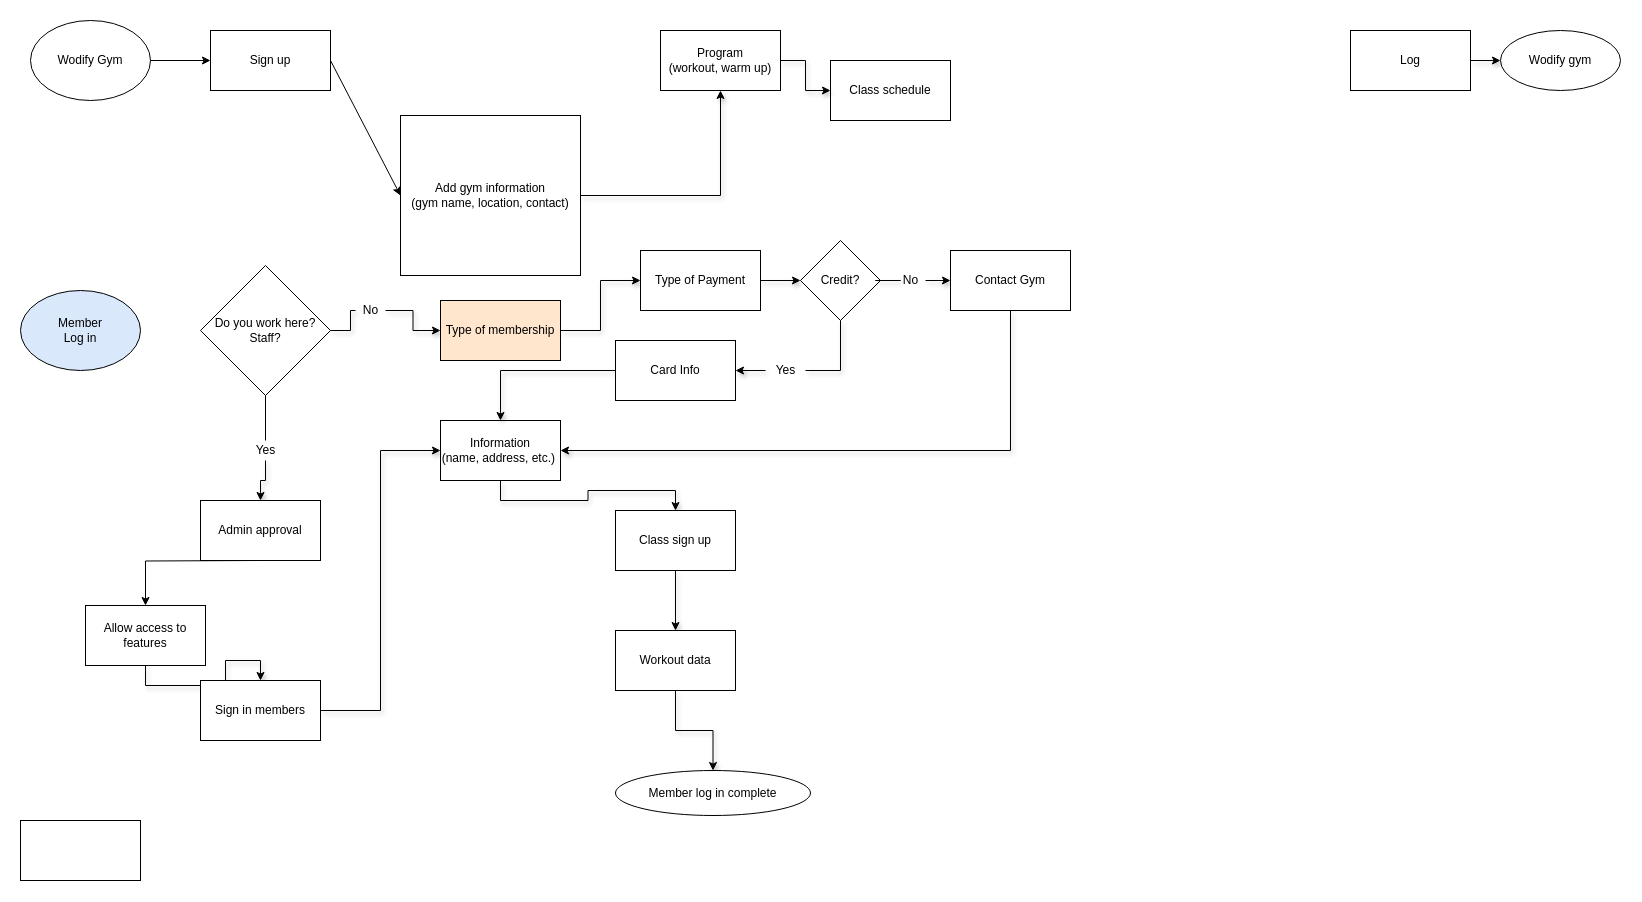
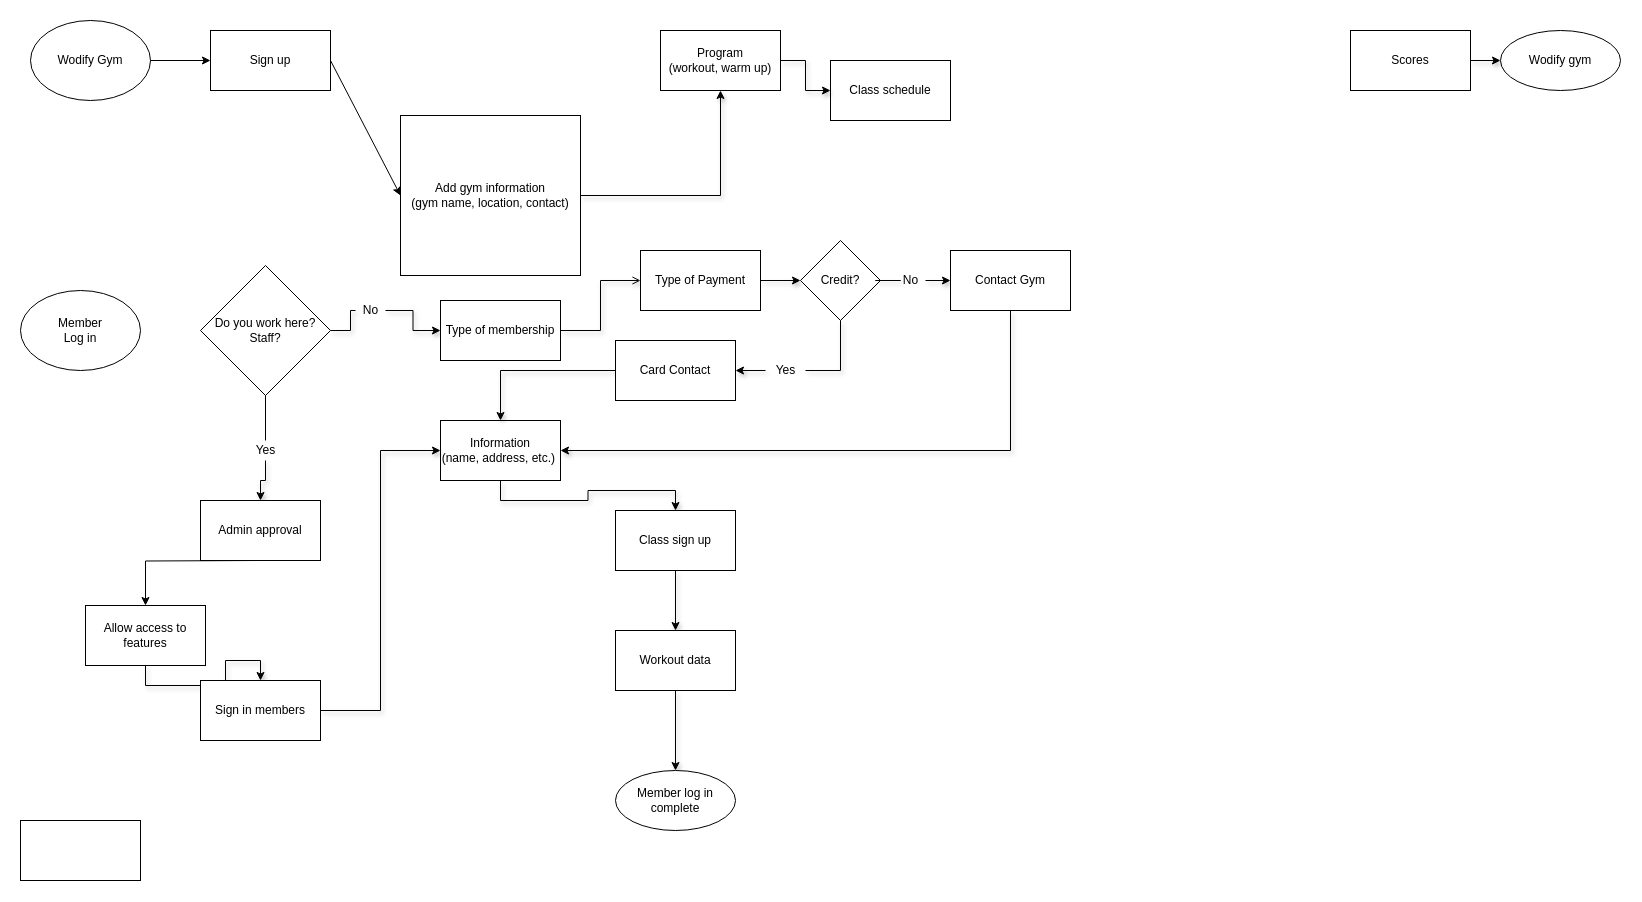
  <mxCell id="0" />
  <mxCell id="1" parent="0" />
  <mxCell id="2" value="Wodify Gym" style="ellipse;whiteSpace=wrap;html=1;" parent="1" vertex="1"><mxGeometry x="30" y="20" width="120" height="80" as="geometry" /></mxCell>
  <mxCell id="3" value="" style="endArrow=classic;html=1;rounded=0;exitX=1;exitY=0.5;exitDx=0;exitDy=0;entryX=0;entryY=0.5;entryDx=0;entryDy=0;" parent="1" source="2" target="6" edge="1"><mxGeometry width="50" height="50" relative="1" as="geometry"><mxPoint x="350" y="210" as="sourcePoint" /><mxPoint x="180" y="60" as="targetPoint" /></mxGeometry></mxCell>
  <mxCell id="4" value="" style="edgeStyle=orthogonalEdgeStyle;rounded=0;orthogonalLoop=1;jettySize=auto;html=1;shadow=1;" parent="1" source="5" target="19" edge="1"><mxGeometry relative="1" as="geometry" /></mxCell>
  <mxCell id="5" value="Add gym information&lt;br&gt;(gym name, location, contact)" style="rounded=0;whiteSpace=wrap;html=1;" parent="1" vertex="1"><mxGeometry x="400" y="115" width="180" height="160" as="geometry" /></mxCell>
  <mxCell id="6" value="Sign up" style="rounded=0;whiteSpace=wrap;html=1;" parent="1" vertex="1"><mxGeometry x="210" y="30" width="120" height="60" as="geometry" /></mxCell>
  <mxCell id="7" value="" style="endArrow=classic;html=1;rounded=0;entryX=0;entryY=0.5;entryDx=0;entryDy=0;exitX=1;exitY=0.5;exitDx=0;exitDy=0;" parent="1" source="6" target="5" edge="1"><mxGeometry width="50" height="50" relative="1" as="geometry"><mxPoint x="240" y="120" as="sourcePoint" /><mxPoint x="290" y="70" as="targetPoint" /></mxGeometry></mxCell>
- <mxCell id="8" value="Member&lt;br&gt;Log in" style="ellipse;whiteSpace=wrap;html=1;fillColor=#dae8fc;" parent="1" vertex="1"><mxGeometry x="20" y="290" width="120" height="80" as="geometry" /></mxCell>
+ <mxCell id="8" value="Member&lt;br&gt;Log in" style="ellipse;whiteSpace=wrap;html=1;" parent="1" vertex="1"><mxGeometry x="20" y="290" width="120" height="80" as="geometry" /></mxCell>
  <mxCell id="9" value="" style="edgeStyle=orthogonalEdgeStyle;rounded=0;orthogonalLoop=1;jettySize=auto;html=1;shadow=1;startArrow=none;" parent="1" source="20" target="13" edge="1"><mxGeometry relative="1" as="geometry" /></mxCell>
  <mxCell id="10" value="" style="edgeStyle=orthogonalEdgeStyle;rounded=0;orthogonalLoop=1;jettySize=auto;html=1;startArrow=none;" parent="1" target="15" edge="1"><mxGeometry relative="1" as="geometry"><mxPoint x="260" y="560" as="sourcePoint" /></mxGeometry></mxCell>
  <mxCell id="11" value="Do you work here? Staff?" style="rhombus;whiteSpace=wrap;html=1;" parent="1" vertex="1"><mxGeometry x="200" y="265" width="130" height="130" as="geometry" /></mxCell>
- <mxCell id="12" value="" style="edgeStyle=orthogonalEdgeStyle;rounded=0;orthogonalLoop=1;jettySize=auto;html=1;shadow=1;" parent="1" source="13" target="38" edge="1"><mxGeometry relative="1" as="geometry" /></mxCell>
- <mxCell id="13" value="&lt;span&gt;Type of membership&lt;/span&gt;" style="whiteSpace=wrap;html=1;fillColor=#ffe6cc;" parent="1" vertex="1"><mxGeometry x="440" y="300" width="120" height="60" as="geometry" /></mxCell>
+ <mxCell id="12" value="" style="edgeStyle=orthogonalEdgeStyle;rounded=0;orthogonalLoop=1;jettySize=auto;html=1;shadow=1;endArrow=open;" parent="1" source="13" target="38" edge="1"><mxGeometry relative="1" as="geometry" /></mxCell>
+ <mxCell id="13" value="&lt;span&gt;Type of membership&lt;/span&gt;" style="whiteSpace=wrap;html=1;" parent="1" vertex="1"><mxGeometry x="440" y="300" width="120" height="60" as="geometry" /></mxCell>
  <mxCell id="14" value="" style="edgeStyle=orthogonalEdgeStyle;rounded=0;orthogonalLoop=1;jettySize=auto;html=1;shadow=1;" parent="1" source="15" target="32" edge="1"><mxGeometry relative="1" as="geometry" /></mxCell>
  <mxCell id="15" value="Allow access to features" style="whiteSpace=wrap;html=1;" parent="1" vertex="1"><mxGeometry x="85" y="605" width="120" height="60" as="geometry" /></mxCell>
  <mxCell id="16" value="Class schedule" style="whiteSpace=wrap;html=1;" parent="1" vertex="1"><mxGeometry x="830" y="60" width="120" height="60" as="geometry" /></mxCell>
  <mxCell id="17" value="Wodify gym" style="ellipse;whiteSpace=wrap;html=1;" parent="1" vertex="1"><mxGeometry x="1500" y="30" width="120" height="60" as="geometry" /></mxCell>
  <mxCell id="18" value="" style="edgeStyle=orthogonalEdgeStyle;rounded=0;orthogonalLoop=1;jettySize=auto;html=1;shadow=1;" parent="1" source="19" target="16" edge="1"><mxGeometry relative="1" as="geometry" /></mxCell>
  <mxCell id="19" value="Program&lt;br&gt;(workout, warm up)" style="whiteSpace=wrap;html=1;rounded=0;" parent="1" vertex="1"><mxGeometry x="660" y="30" width="120" height="60" as="geometry" /></mxCell>
  <mxCell id="20" value="No" style="text;html=1;resizable=0;autosize=1;align=center;verticalAlign=middle;points=[];fillColor=none;strokeColor=none;rounded=0;" parent="1" vertex="1"><mxGeometry x="355" y="300" width="30" height="20" as="geometry" /></mxCell>
  <mxCell id="21" value="" style="edgeStyle=orthogonalEdgeStyle;rounded=0;orthogonalLoop=1;jettySize=auto;html=1;shadow=1;endArrow=none;" parent="1" source="11" target="20" edge="1"><mxGeometry relative="1" as="geometry"><mxPoint x="330" y="330" as="sourcePoint" /><mxPoint x="415" y="330" as="targetPoint" /></mxGeometry></mxCell>
  <mxCell id="22" value="" style="edgeStyle=orthogonalEdgeStyle;rounded=0;orthogonalLoop=1;jettySize=auto;html=1;shadow=1;" parent="1" source="23" target="34" edge="1"><mxGeometry relative="1" as="geometry" /></mxCell>
  <mxCell id="23" value="Yes" style="text;html=1;resizable=0;autosize=1;align=center;verticalAlign=middle;points=[];fillColor=none;strokeColor=none;rounded=0;" parent="1" vertex="1"><mxGeometry x="245" y="440" width="40" height="20" as="geometry" /></mxCell>
  <mxCell id="24" value="" style="edgeStyle=orthogonalEdgeStyle;rounded=0;orthogonalLoop=1;jettySize=auto;html=1;endArrow=none;" parent="1" source="11" target="23" edge="1"><mxGeometry relative="1" as="geometry"><mxPoint x="265" y="395" as="sourcePoint" /><mxPoint x="265" y="510" as="targetPoint" /></mxGeometry></mxCell>
  <mxCell id="25" value="" style="edgeStyle=orthogonalEdgeStyle;rounded=0;orthogonalLoop=1;jettySize=auto;html=1;shadow=1;exitX=0.5;exitY=1;exitDx=0;exitDy=0;" parent="1" source="26" target="28" edge="1"><mxGeometry relative="1" as="geometry"><mxPoint x="675" y="460" as="sourcePoint" /></mxGeometry></mxCell>
  <mxCell id="26" value="Information &lt;br&gt;(name, address, etc.)&amp;nbsp;" style="whiteSpace=wrap;html=1;" parent="1" vertex="1"><mxGeometry x="440" y="420" width="120" height="60" as="geometry" /></mxCell>
  <mxCell id="27" value="" style="edgeStyle=orthogonalEdgeStyle;rounded=0;orthogonalLoop=1;jettySize=auto;html=1;shadow=1;" parent="1" source="28" target="30" edge="1"><mxGeometry relative="1" as="geometry" /></mxCell>
  <mxCell id="28" value="Class sign up" style="whiteSpace=wrap;html=1;" parent="1" vertex="1"><mxGeometry x="615" y="510" width="120" height="60" as="geometry" /></mxCell>
  <mxCell id="29" value="" style="edgeStyle=orthogonalEdgeStyle;rounded=0;orthogonalLoop=1;jettySize=auto;html=1;shadow=1;" parent="1" source="30" target="33" edge="1"><mxGeometry relative="1" as="geometry" /></mxCell>
  <mxCell id="30" value="Workout data" style="whiteSpace=wrap;html=1;" parent="1" vertex="1"><mxGeometry x="615" y="630" width="120" height="60" as="geometry" /></mxCell>
  <mxCell id="31" style="edgeStyle=orthogonalEdgeStyle;rounded=0;orthogonalLoop=1;jettySize=auto;html=1;exitX=1;exitY=0.5;exitDx=0;exitDy=0;entryX=0;entryY=0.5;entryDx=0;entryDy=0;shadow=1;" parent="1" source="32" target="26" edge="1"><mxGeometry relative="1" as="geometry" /></mxCell>
  <mxCell id="32" value="Sign in members" style="whiteSpace=wrap;html=1;" parent="1" vertex="1"><mxGeometry x="200" y="680" width="120" height="60" as="geometry" /></mxCell>
- <mxCell id="33" value="Member log in complete" style="ellipse;whiteSpace=wrap;html=1;" parent="1" vertex="1"><mxGeometry x="615" y="770" width="195" height="45" as="geometry" /></mxCell>
+ <mxCell id="33" value="Member log in complete" style="ellipse;whiteSpace=wrap;html=1;" parent="1" vertex="1"><mxGeometry x="615" y="770" width="120" height="60" as="geometry" /></mxCell>
  <mxCell id="34" value="Admin approval" style="rounded=0;whiteSpace=wrap;html=1;" parent="1" vertex="1"><mxGeometry x="200" y="500" width="120" height="60" as="geometry" /></mxCell>
  <mxCell id="35" value="" style="edgeStyle=orthogonalEdgeStyle;rounded=0;orthogonalLoop=1;jettySize=auto;html=1;shadow=1;" parent="1" source="36" target="17" edge="1"><mxGeometry relative="1" as="geometry" /></mxCell>
- <mxCell id="36" value="Log" style="whiteSpace=wrap;html=1;" parent="1" vertex="1"><mxGeometry x="1350" y="30" width="120" height="60" as="geometry" /></mxCell>
+ <mxCell id="36" value="Scores" style="whiteSpace=wrap;html=1;" parent="1" vertex="1"><mxGeometry x="1350" y="30" width="120" height="60" as="geometry" /></mxCell>
  <mxCell id="37" value="" style="edgeStyle=orthogonalEdgeStyle;rounded=0;orthogonalLoop=1;jettySize=auto;html=1;shadow=1;" parent="1" source="38" target="40" edge="1"><mxGeometry relative="1" as="geometry" /></mxCell>
  <mxCell id="38" value="Type of Payment" style="whiteSpace=wrap;html=1;" parent="1" vertex="1"><mxGeometry x="640" y="250" width="120" height="60" as="geometry" /></mxCell>
  <mxCell id="39" value="" style="edgeStyle=orthogonalEdgeStyle;rounded=0;orthogonalLoop=1;jettySize=auto;html=1;shadow=1;startArrow=none;" parent="1" source="48" target="47" edge="1"><mxGeometry relative="1" as="geometry" /></mxCell>
  <mxCell id="40" value="Credit?" style="rhombus;whiteSpace=wrap;html=1;" parent="1" vertex="1"><mxGeometry x="800" y="240" width="80" height="80" as="geometry" /></mxCell>
  <mxCell id="41" value="" style="edgeStyle=orthogonalEdgeStyle;rounded=0;orthogonalLoop=1;jettySize=auto;html=1;shadow=1;" parent="1" source="42" target="45" edge="1"><mxGeometry relative="1" as="geometry" /></mxCell>
  <mxCell id="42" value="Yes" style="text;html=1;resizable=0;autosize=1;align=center;verticalAlign=middle;points=[];fillColor=none;strokeColor=none;rounded=0;" parent="1" vertex="1"><mxGeometry x="765" y="360" width="40" height="20" as="geometry" /></mxCell>
  <mxCell id="43" value="" style="edgeStyle=orthogonalEdgeStyle;rounded=0;orthogonalLoop=1;jettySize=auto;html=1;entryX=1;entryY=0.5;entryDx=0;entryDy=0;shadow=1;endArrow=none;" parent="1" source="40" target="42" edge="1"><mxGeometry relative="1" as="geometry"><mxPoint x="840" y="320" as="sourcePoint" /><mxPoint x="560" y="450" as="targetPoint" /><Array as="points"><mxPoint x="840" y="370" /></Array></mxGeometry></mxCell>
  <mxCell id="44" style="edgeStyle=orthogonalEdgeStyle;rounded=0;orthogonalLoop=1;jettySize=auto;html=1;exitX=0;exitY=0.5;exitDx=0;exitDy=0;shadow=1;" parent="1" source="45" target="26" edge="1"><mxGeometry relative="1" as="geometry"><Array as="points"><mxPoint x="500" y="370" /></Array></mxGeometry></mxCell>
- <mxCell id="45" value="Card Info" style="whiteSpace=wrap;html=1;" parent="1" vertex="1"><mxGeometry x="615" y="340" width="120" height="60" as="geometry" /></mxCell>
+ <mxCell id="45" value="Card Contact" style="whiteSpace=wrap;html=1;" parent="1" vertex="1"><mxGeometry x="615" y="340" width="120" height="60" as="geometry" /></mxCell>
  <mxCell id="46" style="edgeStyle=orthogonalEdgeStyle;rounded=0;orthogonalLoop=1;jettySize=auto;html=1;exitX=0.5;exitY=1;exitDx=0;exitDy=0;entryX=1;entryY=0.5;entryDx=0;entryDy=0;shadow=1;" parent="1" source="47" target="26" edge="1"><mxGeometry relative="1" as="geometry" /></mxCell>
  <mxCell id="47" value="Contact Gym" style="whiteSpace=wrap;html=1;" parent="1" vertex="1"><mxGeometry x="950" y="250" width="120" height="60" as="geometry" /></mxCell>
  <mxCell id="48" value="No" style="text;html=1;resizable=0;autosize=1;align=center;verticalAlign=middle;points=[];fillColor=none;strokeColor=none;rounded=0;" parent="1" vertex="1"><mxGeometry x="895" y="270" width="30" height="20" as="geometry" /></mxCell>
  <mxCell id="49" value="" style="edgeStyle=orthogonalEdgeStyle;rounded=0;orthogonalLoop=1;jettySize=auto;html=1;shadow=1;endArrow=none;" parent="1" source="40" target="48" edge="1"><mxGeometry relative="1" as="geometry"><mxPoint x="880" y="280" as="sourcePoint" /><mxPoint x="950" y="280" as="targetPoint" /></mxGeometry></mxCell>
  <mxCell id="50" value="" style="rounded=0;whiteSpace=wrap;html=1;" parent="1" vertex="1"><mxGeometry x="20" y="820" width="120" height="60" as="geometry" /></mxCell>
